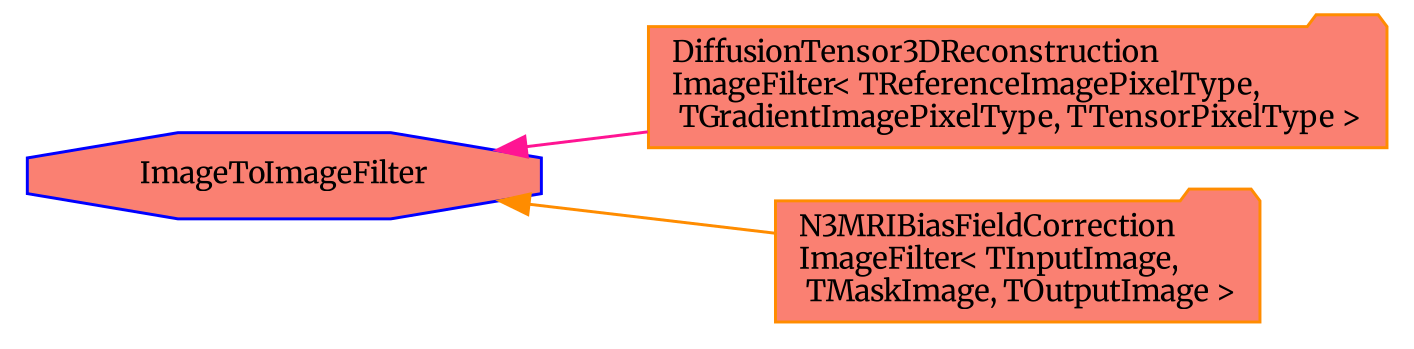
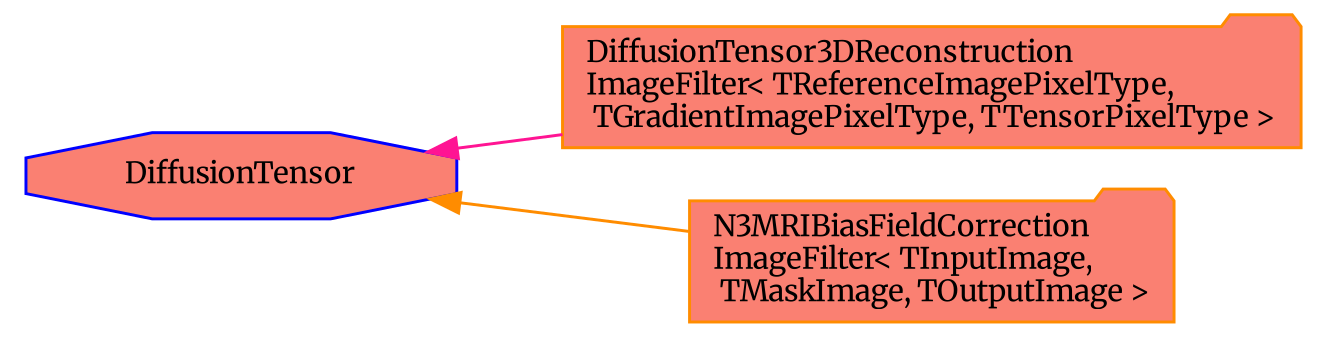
  digraph {
    rankdir=LR
    fontname=Merriweather
    node [color=darkorange fillcolor=salmon fontname=Merriweather fontsize=10 shape=folder style=filled]
    edge [dir=back fontname=Merriweather fontsize=10 labelfontname=Helvetica labelfontsize=10 style=solid]
-   n1 [color=blue height=0.2 label=ImageToImageFilter shape=octagon width=0.4]
+   n1 [color=blue height=0.2 label=DiffusionTensor shape=octagon width=0.4]
    n2 [height=0.2 label="DiffusionTensor3DReconstruction\lImageFilter\< TReferenceImagePixelType,\l TGradientImagePixelType, TTensorPixelType \>" width=0.4]
    n3 [height=0.2 label="N3MRIBiasFieldCorrection\lImageFilter\< TInputImage,\l TMaskImage, TOutputImage \>" width=0.4]
    n1 -> n2 [color=deeppink]
    n1 -> n3 [color=darkorange]
  }
